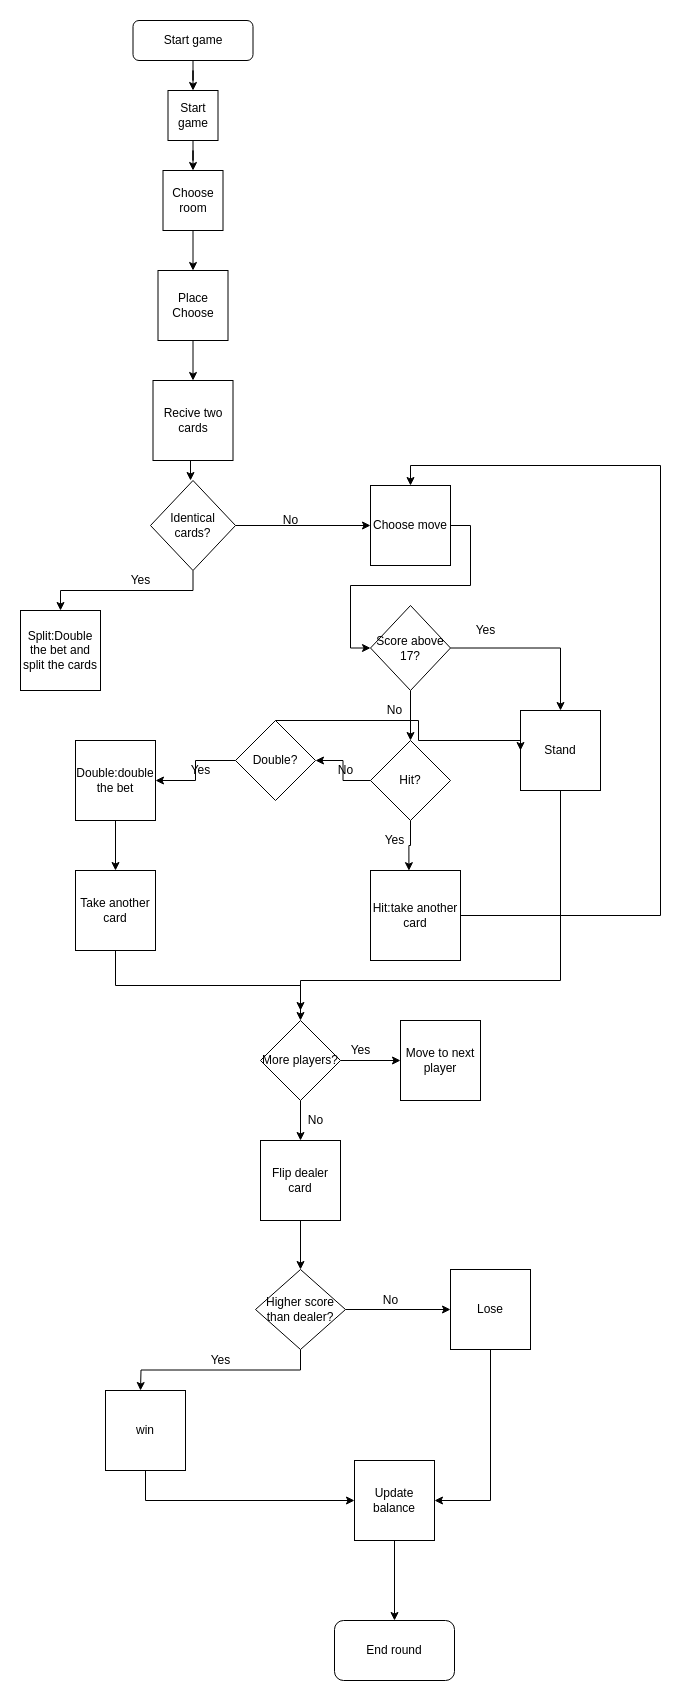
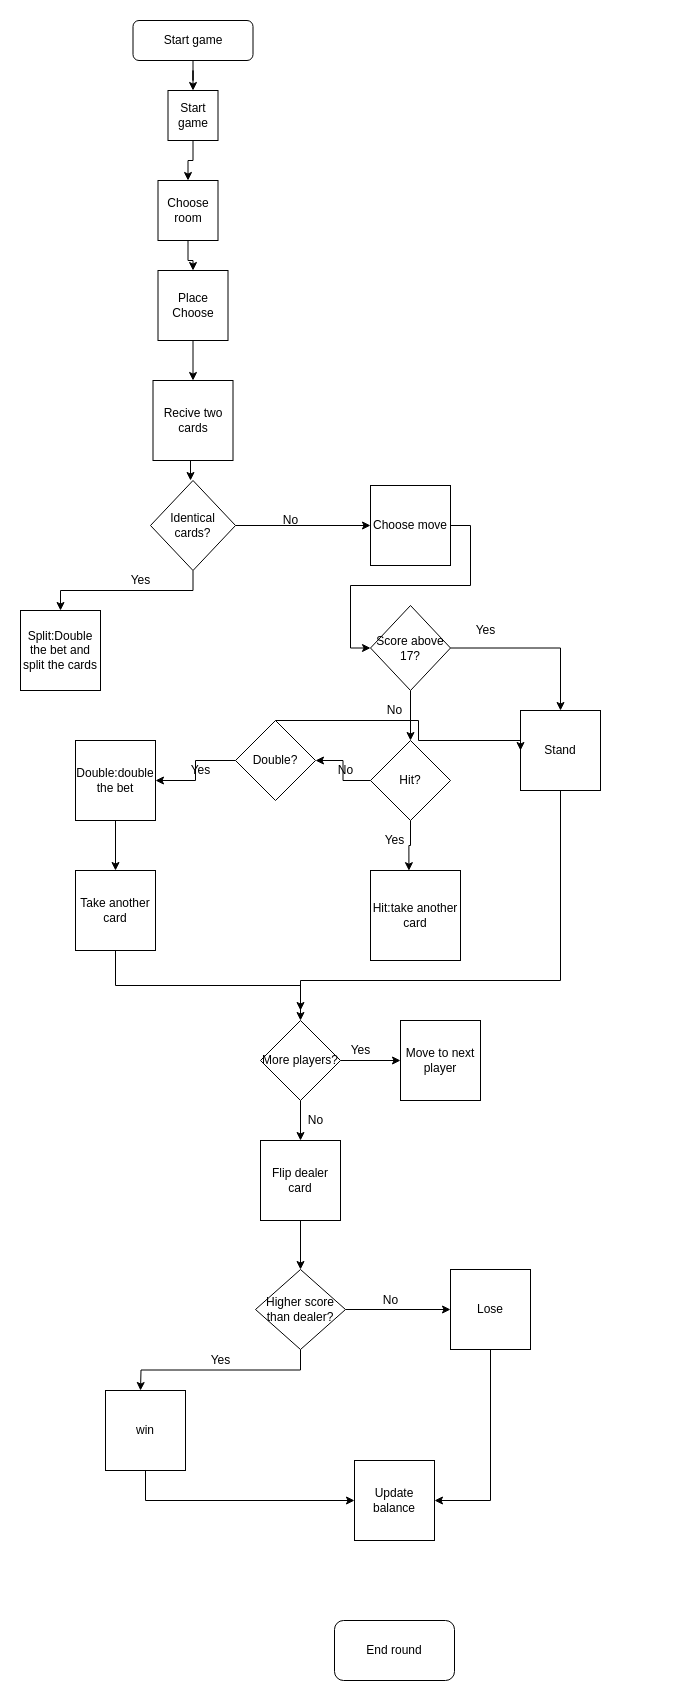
  <mxCell id="0" />
  <mxCell id="1" parent="0" />
  <mxCell id="2" value="" style="edgeStyle=orthogonalEdgeStyle;rounded=0;orthogonalLoop=1;jettySize=auto;html=1;" edge="1" parent="1" source="3" target="61"><mxGeometry relative="1" as="geometry" /></mxCell>
  <mxCell id="3" value="Start game" style="rounded=1;whiteSpace=wrap;html=1;fontSize=12;glass=0;strokeWidth=1;shadow=0;" parent="1" vertex="1"><mxGeometry x="132.5" y="20" width="120" height="40" as="geometry" /></mxCell>
  <mxCell id="4" value="" style="edgeStyle=orthogonalEdgeStyle;rounded=0;orthogonalLoop=1;jettySize=auto;html=1;" edge="1" parent="1" source="5" target="7"><mxGeometry relative="1" as="geometry" /></mxCell>
  <mxCell id="5" value="Place Choose" style="whiteSpace=wrap;html=1;aspect=fixed;" vertex="1" parent="1"><mxGeometry x="157.5" y="270" width="70" height="70" as="geometry" /></mxCell>
  <mxCell id="6" style="edgeStyle=orthogonalEdgeStyle;rounded=0;orthogonalLoop=1;jettySize=auto;html=1;exitX=0.5;exitY=1;exitDx=0;exitDy=0;entryX=0.5;entryY=0;entryDx=0;entryDy=0;" edge="1" parent="1" source="7"><mxGeometry relative="1" as="geometry"><mxPoint x="190" y="480" as="targetPoint" /></mxGeometry></mxCell>
  <mxCell id="7" value="Recive two cards" style="whiteSpace=wrap;html=1;aspect=fixed;" vertex="1" parent="1"><mxGeometry x="152.5" y="380" width="80" height="80" as="geometry" /></mxCell>
  <mxCell id="8" style="edgeStyle=orthogonalEdgeStyle;rounded=0;orthogonalLoop=1;jettySize=auto;html=1;exitX=0.5;exitY=1;exitDx=0;exitDy=0;entryX=0.5;entryY=0;entryDx=0;entryDy=0;" edge="1" parent="1" source="10" target="11"><mxGeometry relative="1" as="geometry" /></mxCell>
  <mxCell id="9" style="edgeStyle=orthogonalEdgeStyle;rounded=0;orthogonalLoop=1;jettySize=auto;html=1;exitX=1;exitY=0.5;exitDx=0;exitDy=0;entryX=0;entryY=0.5;entryDx=0;entryDy=0;" edge="1" parent="1" source="10"><mxGeometry relative="1" as="geometry"><mxPoint x="370" y="525" as="targetPoint" /></mxGeometry></mxCell>
  <mxCell id="10" value="Identical cards?&lt;br&gt;" style="rhombus;whiteSpace=wrap;html=1;" vertex="1" parent="1"><mxGeometry x="150" y="480" width="85" height="90" as="geometry" /></mxCell>
  <mxCell id="11" value="Split:Double the bet and split the cards" style="whiteSpace=wrap;html=1;aspect=fixed;" vertex="1" parent="1"><mxGeometry x="20" y="610" width="80" height="80" as="geometry" /></mxCell>
  <mxCell id="12" value="Yes" style="text;html=1;align=center;verticalAlign=middle;resizable=0;points=[];autosize=1;" vertex="1" parent="1"><mxGeometry x="125" y="570" width="30" height="20" as="geometry" /></mxCell>
  <mxCell id="13" value="No" style="text;html=1;align=center;verticalAlign=middle;resizable=0;points=[];autosize=1;" vertex="1" parent="1"><mxGeometry x="275" y="510" width="30" height="20" as="geometry" /></mxCell>
  <mxCell id="14" style="edgeStyle=orthogonalEdgeStyle;rounded=0;orthogonalLoop=1;jettySize=auto;html=1;exitX=1;exitY=0.5;exitDx=0;exitDy=0;entryX=0;entryY=0.5;entryDx=0;entryDy=0;" edge="1" parent="1" source="15" target="18"><mxGeometry relative="1" as="geometry" /></mxCell>
  <mxCell id="15" value="Choose move" style="whiteSpace=wrap;html=1;aspect=fixed;" vertex="1" parent="1"><mxGeometry x="370" y="485" width="80" height="80" as="geometry" /></mxCell>
  <mxCell id="16" value="" style="edgeStyle=orthogonalEdgeStyle;rounded=0;orthogonalLoop=1;jettySize=auto;html=1;" edge="1" parent="1" source="18" target="20"><mxGeometry relative="1" as="geometry" /></mxCell>
  <mxCell id="17" style="edgeStyle=orthogonalEdgeStyle;rounded=0;orthogonalLoop=1;jettySize=auto;html=1;exitX=0.5;exitY=1;exitDx=0;exitDy=0;entryX=0.5;entryY=0;entryDx=0;entryDy=0;" edge="1" parent="1" source="18" target="24"><mxGeometry relative="1" as="geometry" /></mxCell>
  <mxCell id="18" value="Score above 17?" style="rhombus;whiteSpace=wrap;html=1;" vertex="1" parent="1"><mxGeometry x="370" y="605" width="80" height="85" as="geometry" /></mxCell>
  <mxCell id="19" style="edgeStyle=orthogonalEdgeStyle;rounded=0;orthogonalLoop=1;jettySize=auto;html=1;exitX=0.5;exitY=1;exitDx=0;exitDy=0;" edge="1" parent="1" source="20"><mxGeometry relative="1" as="geometry"><mxPoint x="300" y="1010" as="targetPoint" /><Array as="points"><mxPoint x="560" y="980" /><mxPoint x="300" y="980" /></Array></mxGeometry></mxCell>
  <mxCell id="20" value="Stand" style="whiteSpace=wrap;html=1;aspect=fixed;" vertex="1" parent="1"><mxGeometry x="520" y="710" width="80" height="80" as="geometry" /></mxCell>
  <mxCell id="21" value="Yes" style="text;html=1;align=center;verticalAlign=middle;resizable=0;points=[];autosize=1;" vertex="1" parent="1"><mxGeometry x="470" y="620" width="30" height="20" as="geometry" /></mxCell>
  <mxCell id="22" style="edgeStyle=orthogonalEdgeStyle;rounded=0;orthogonalLoop=1;jettySize=auto;html=1;exitX=0.5;exitY=1;exitDx=0;exitDy=0;entryX=0.427;entryY=0.002;entryDx=0;entryDy=0;entryPerimeter=0;" edge="1" parent="1" source="24" target="27"><mxGeometry relative="1" as="geometry" /></mxCell>
  <mxCell id="23" style="edgeStyle=orthogonalEdgeStyle;rounded=0;orthogonalLoop=1;jettySize=auto;html=1;exitX=0;exitY=0.5;exitDx=0;exitDy=0;entryX=1;entryY=0.5;entryDx=0;entryDy=0;" edge="1" parent="1" source="24" target="31"><mxGeometry relative="1" as="geometry" /></mxCell>
  <mxCell id="24" value="Hit?" style="rhombus;whiteSpace=wrap;html=1;" vertex="1" parent="1"><mxGeometry x="370" y="740" width="80" height="80" as="geometry" /></mxCell>
  <mxCell id="25" value="No" style="text;html=1;align=center;verticalAlign=middle;resizable=0;points=[];autosize=1;" vertex="1" parent="1"><mxGeometry x="379" y="700" width="30" height="20" as="geometry" /></mxCell>
- <mxCell id="26" style="edgeStyle=orthogonalEdgeStyle;rounded=0;orthogonalLoop=1;jettySize=auto;html=1;entryX=0.5;entryY=0;entryDx=0;entryDy=0;" edge="1" parent="1" source="27" target="15"><mxGeometry relative="1" as="geometry"><Array as="points"><mxPoint x="660" y="915" /><mxPoint x="660" y="465" /><mxPoint x="410" y="465" /></Array></mxGeometry></mxCell>
  <mxCell id="27" value="Hit:take another card" style="whiteSpace=wrap;html=1;aspect=fixed;" vertex="1" parent="1"><mxGeometry x="370" y="870" width="90" height="90" as="geometry" /></mxCell>
  <mxCell id="28" value="Yes" style="text;html=1;align=center;verticalAlign=middle;resizable=0;points=[];autosize=1;" vertex="1" parent="1"><mxGeometry x="379" y="830" width="30" height="20" as="geometry" /></mxCell>
  <mxCell id="29" style="edgeStyle=orthogonalEdgeStyle;rounded=0;orthogonalLoop=1;jettySize=auto;html=1;exitX=0;exitY=0.5;exitDx=0;exitDy=0;entryX=1;entryY=0.5;entryDx=0;entryDy=0;" edge="1" parent="1" source="31" target="34"><mxGeometry relative="1" as="geometry" /></mxCell>
  <mxCell id="30" style="edgeStyle=orthogonalEdgeStyle;rounded=0;orthogonalLoop=1;jettySize=auto;html=1;exitX=0.5;exitY=0;exitDx=0;exitDy=0;entryX=0;entryY=0.5;entryDx=0;entryDy=0;" edge="1" parent="1" source="31" target="20"><mxGeometry relative="1" as="geometry"><mxPoint x="430" y="700" as="targetPoint" /><Array as="points"><mxPoint x="275" y="720" /><mxPoint x="418" y="720" /><mxPoint x="418" y="740" /><mxPoint x="520" y="740" /></Array></mxGeometry></mxCell>
  <mxCell id="31" value="Double?" style="rhombus;whiteSpace=wrap;html=1;" vertex="1" parent="1"><mxGeometry x="235" y="720" width="80" height="80" as="geometry" /></mxCell>
  <mxCell id="32" value="No" style="text;html=1;align=center;verticalAlign=middle;resizable=0;points=[];autosize=1;" vertex="1" parent="1"><mxGeometry x="330" y="760" width="30" height="20" as="geometry" /></mxCell>
  <mxCell id="33" style="edgeStyle=orthogonalEdgeStyle;rounded=0;orthogonalLoop=1;jettySize=auto;html=1;exitX=0.5;exitY=1;exitDx=0;exitDy=0;entryX=0.5;entryY=0;entryDx=0;entryDy=0;" edge="1" parent="1" source="34" target="36"><mxGeometry relative="1" as="geometry" /></mxCell>
  <mxCell id="34" value="Double:double the bet" style="whiteSpace=wrap;html=1;aspect=fixed;" vertex="1" parent="1"><mxGeometry x="75" y="740" width="80" height="80" as="geometry" /></mxCell>
  <mxCell id="35" style="edgeStyle=orthogonalEdgeStyle;rounded=0;orthogonalLoop=1;jettySize=auto;html=1;exitX=0.5;exitY=1;exitDx=0;exitDy=0;" edge="1" parent="1" source="36" target="40"><mxGeometry relative="1" as="geometry" /></mxCell>
  <mxCell id="36" value="Take another card" style="whiteSpace=wrap;html=1;aspect=fixed;" vertex="1" parent="1"><mxGeometry x="75" y="870" width="80" height="80" as="geometry" /></mxCell>
  <mxCell id="37" value="Yes" style="text;html=1;align=center;verticalAlign=middle;resizable=0;points=[];autosize=1;" vertex="1" parent="1"><mxGeometry x="185" y="760" width="30" height="20" as="geometry" /></mxCell>
  <mxCell id="38" style="edgeStyle=orthogonalEdgeStyle;rounded=0;orthogonalLoop=1;jettySize=auto;html=1;exitX=1;exitY=0.5;exitDx=0;exitDy=0;entryX=0;entryY=0.5;entryDx=0;entryDy=0;" edge="1" parent="1" source="40" target="43"><mxGeometry relative="1" as="geometry" /></mxCell>
  <mxCell id="39" style="edgeStyle=orthogonalEdgeStyle;rounded=0;orthogonalLoop=1;jettySize=auto;html=1;exitX=0.5;exitY=1;exitDx=0;exitDy=0;entryX=0.5;entryY=0;entryDx=0;entryDy=0;" edge="1" parent="1" source="40" target="42"><mxGeometry relative="1" as="geometry" /></mxCell>
  <mxCell id="40" value="More players?" style="rhombus;whiteSpace=wrap;html=1;" vertex="1" parent="1"><mxGeometry x="260" y="1020" width="80" height="80" as="geometry" /></mxCell>
  <mxCell id="41" style="edgeStyle=orthogonalEdgeStyle;rounded=0;orthogonalLoop=1;jettySize=auto;html=1;exitX=0.5;exitY=1;exitDx=0;exitDy=0;entryX=0.5;entryY=0;entryDx=0;entryDy=0;" edge="1" parent="1" source="42" target="48"><mxGeometry relative="1" as="geometry" /></mxCell>
  <mxCell id="42" value="Flip dealer card" style="whiteSpace=wrap;html=1;aspect=fixed;" vertex="1" parent="1"><mxGeometry x="260" y="1140" width="80" height="80" as="geometry" /></mxCell>
  <mxCell id="43" value="Move to next player" style="whiteSpace=wrap;html=1;aspect=fixed;" vertex="1" parent="1"><mxGeometry x="400" y="1020" width="80" height="80" as="geometry" /></mxCell>
  <mxCell id="44" value="Yes" style="text;html=1;align=center;verticalAlign=middle;resizable=0;points=[];autosize=1;" vertex="1" parent="1"><mxGeometry x="345" y="1040" width="30" height="20" as="geometry" /></mxCell>
  <mxCell id="45" value="No" style="text;html=1;align=center;verticalAlign=middle;resizable=0;points=[];autosize=1;" vertex="1" parent="1"><mxGeometry x="300" y="1110" width="30" height="20" as="geometry" /></mxCell>
  <mxCell id="46" style="edgeStyle=orthogonalEdgeStyle;rounded=0;orthogonalLoop=1;jettySize=auto;html=1;exitX=0.5;exitY=1;exitDx=0;exitDy=0;entryX=0.5;entryY=0;entryDx=0;entryDy=0;" edge="1" parent="1" source="48"><mxGeometry relative="1" as="geometry"><mxPoint x="140" y="1390" as="targetPoint" /></mxGeometry></mxCell>
  <mxCell id="47" style="edgeStyle=orthogonalEdgeStyle;rounded=0;orthogonalLoop=1;jettySize=auto;html=1;exitX=1;exitY=0.5;exitDx=0;exitDy=0;entryX=0;entryY=0.5;entryDx=0;entryDy=0;" edge="1" parent="1" source="48" target="53"><mxGeometry relative="1" as="geometry" /></mxCell>
  <mxCell id="48" value="Higher score than dealer?" style="rhombus;whiteSpace=wrap;html=1;" vertex="1" parent="1"><mxGeometry x="255" y="1269" width="90" height="80" as="geometry" /></mxCell>
  <mxCell id="49" value="Yes" style="text;html=1;align=center;verticalAlign=middle;resizable=0;points=[];autosize=1;" vertex="1" parent="1"><mxGeometry x="205" y="1350" width="30" height="20" as="geometry" /></mxCell>
  <mxCell id="50" style="edgeStyle=orthogonalEdgeStyle;rounded=0;orthogonalLoop=1;jettySize=auto;html=1;exitX=0.5;exitY=1;exitDx=0;exitDy=0;entryX=0;entryY=0.5;entryDx=0;entryDy=0;" edge="1" parent="1" source="51" target="56"><mxGeometry relative="1" as="geometry" /></mxCell>
  <mxCell id="51" value="win" style="whiteSpace=wrap;html=1;aspect=fixed;" vertex="1" parent="1"><mxGeometry x="105" y="1390" width="80" height="80" as="geometry" /></mxCell>
  <mxCell id="52" style="edgeStyle=orthogonalEdgeStyle;rounded=0;orthogonalLoop=1;jettySize=auto;html=1;exitX=0.5;exitY=1;exitDx=0;exitDy=0;entryX=1;entryY=0.5;entryDx=0;entryDy=0;" edge="1" parent="1" source="53" target="56"><mxGeometry relative="1" as="geometry" /></mxCell>
  <mxCell id="53" value="Lose" style="whiteSpace=wrap;html=1;aspect=fixed;" vertex="1" parent="1"><mxGeometry x="450" y="1269" width="80" height="80" as="geometry" /></mxCell>
  <mxCell id="54" value="No" style="text;html=1;align=center;verticalAlign=middle;resizable=0;points=[];autosize=1;" vertex="1" parent="1"><mxGeometry x="375" y="1290" width="30" height="20" as="geometry" /></mxCell>
- <mxCell id="55" style="edgeStyle=orthogonalEdgeStyle;rounded=0;orthogonalLoop=1;jettySize=auto;html=1;exitX=0.5;exitY=1;exitDx=0;exitDy=0;entryX=0.5;entryY=0;entryDx=0;entryDy=0;" edge="1" parent="1" source="56" target="57"><mxGeometry relative="1" as="geometry" /></mxCell>
  <mxCell id="56" value="Update balance" style="whiteSpace=wrap;html=1;aspect=fixed;" vertex="1" parent="1"><mxGeometry x="354" y="1460" width="80" height="80" as="geometry" /></mxCell>
  <mxCell id="57" value="End round" style="rounded=1;whiteSpace=wrap;html=1;" vertex="1" parent="1"><mxGeometry x="334" y="1620" width="120" height="60" as="geometry" /></mxCell>
  <mxCell id="58" value="" style="edgeStyle=orthogonalEdgeStyle;rounded=0;orthogonalLoop=1;jettySize=auto;html=1;" edge="1" parent="1" source="59" target="5"><mxGeometry relative="1" as="geometry" /></mxCell>
- <mxCell id="59" value="Choose room" style="whiteSpace=wrap;html=1;aspect=fixed;" vertex="1" parent="1"><mxGeometry x="162.5" y="170" width="60" height="60" as="geometry" /></mxCell>
+ <mxCell id="59" value="Choose room" style="whiteSpace=wrap;html=1;aspect=fixed;" vertex="1" parent="1"><mxGeometry x="157.5" y="180" width="60" height="60" as="geometry" /></mxCell>
  <mxCell id="60" value="" style="edgeStyle=orthogonalEdgeStyle;rounded=0;orthogonalLoop=1;jettySize=auto;html=1;" edge="1" parent="1" source="61" target="59"><mxGeometry relative="1" as="geometry" /></mxCell>
  <mxCell id="61" value="Start game" style="whiteSpace=wrap;html=1;aspect=fixed;" vertex="1" parent="1"><mxGeometry x="167.5" y="90" width="50" height="50" as="geometry" /></mxCell>
